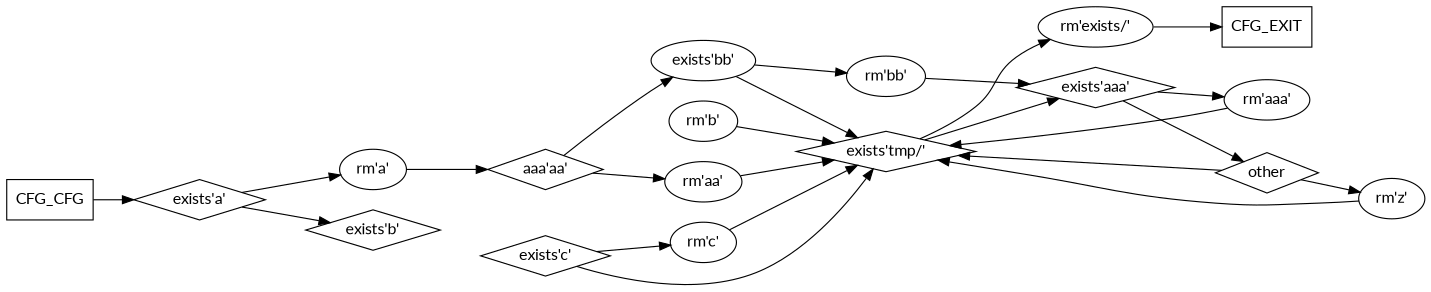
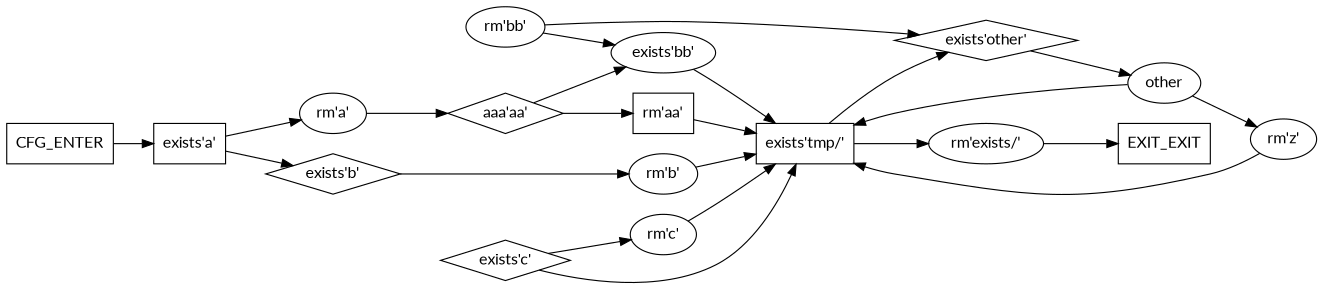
  digraph {
    fontname=Lato
    rankdir=LR
    node [fontname=Lato]
    edge [fontname=Lato]
-   n1 [label=CFG_CFG shape=box]
-   n2 [label="exists'a'" shape=diamond]
+   n1 [label=CFG_ENTER shape=box]
+   n2 [label="exists'a'" shape=box]
    n3 [label="rm'a'"]
    n4 [label="exists'b'" shape=diamond]
    n5 [label="aaa'aa'" shape=diamond]
    n6 [label="rm'b'"]
-   n7 [label="rm'aa'"]
+   n7 [label="rm'aa'" shape=box]
    n8 [label="exists'bb'" shape=ellipse]
-   n9 [label="exists'tmp/'" shape=diamond]
+   n9 [label="exists'tmp/'" shape=box]
    n10 [label="rm'bb'"]
    n11 [label="rm'exists/'"]
-   n12 [label="exists'aaa'" shape=diamond]
-   n13 [label=CFG_EXIT shape=box]
-   n14 [label="rm'aaa'"]
-   n15 [label=other shape=diamond]
+   n12 [label="exists'other'" shape=diamond]
+   n13 [label=EXIT_EXIT shape=box]
+   n15 [label=other shape=ellipse]
    n16 [label="rm'z'"]
    n17 [label="exists'c'" shape=diamond]
    n18 [label="rm'c'"]
    n1 -> n2
    n2 -> n3
    n2 -> n4
    n3 -> n5
+   n4 -> n6
    n5 -> n7
    n5 -> n8
    n6 -> n9
    n7 -> n9
    n8 -> n9
-   n8 -> n10
+   n10 -> n8
    n9 -> n11
    n9 -> n12
    n10 -> n12
    n11 -> n13
-   n12 -> n14
    n12 -> n15
-   n14 -> n9
    n15 -> n9
    n15 -> n16
    n16 -> n9
    n17 -> n9
    n17 -> n18
    n18 -> n9
  }
